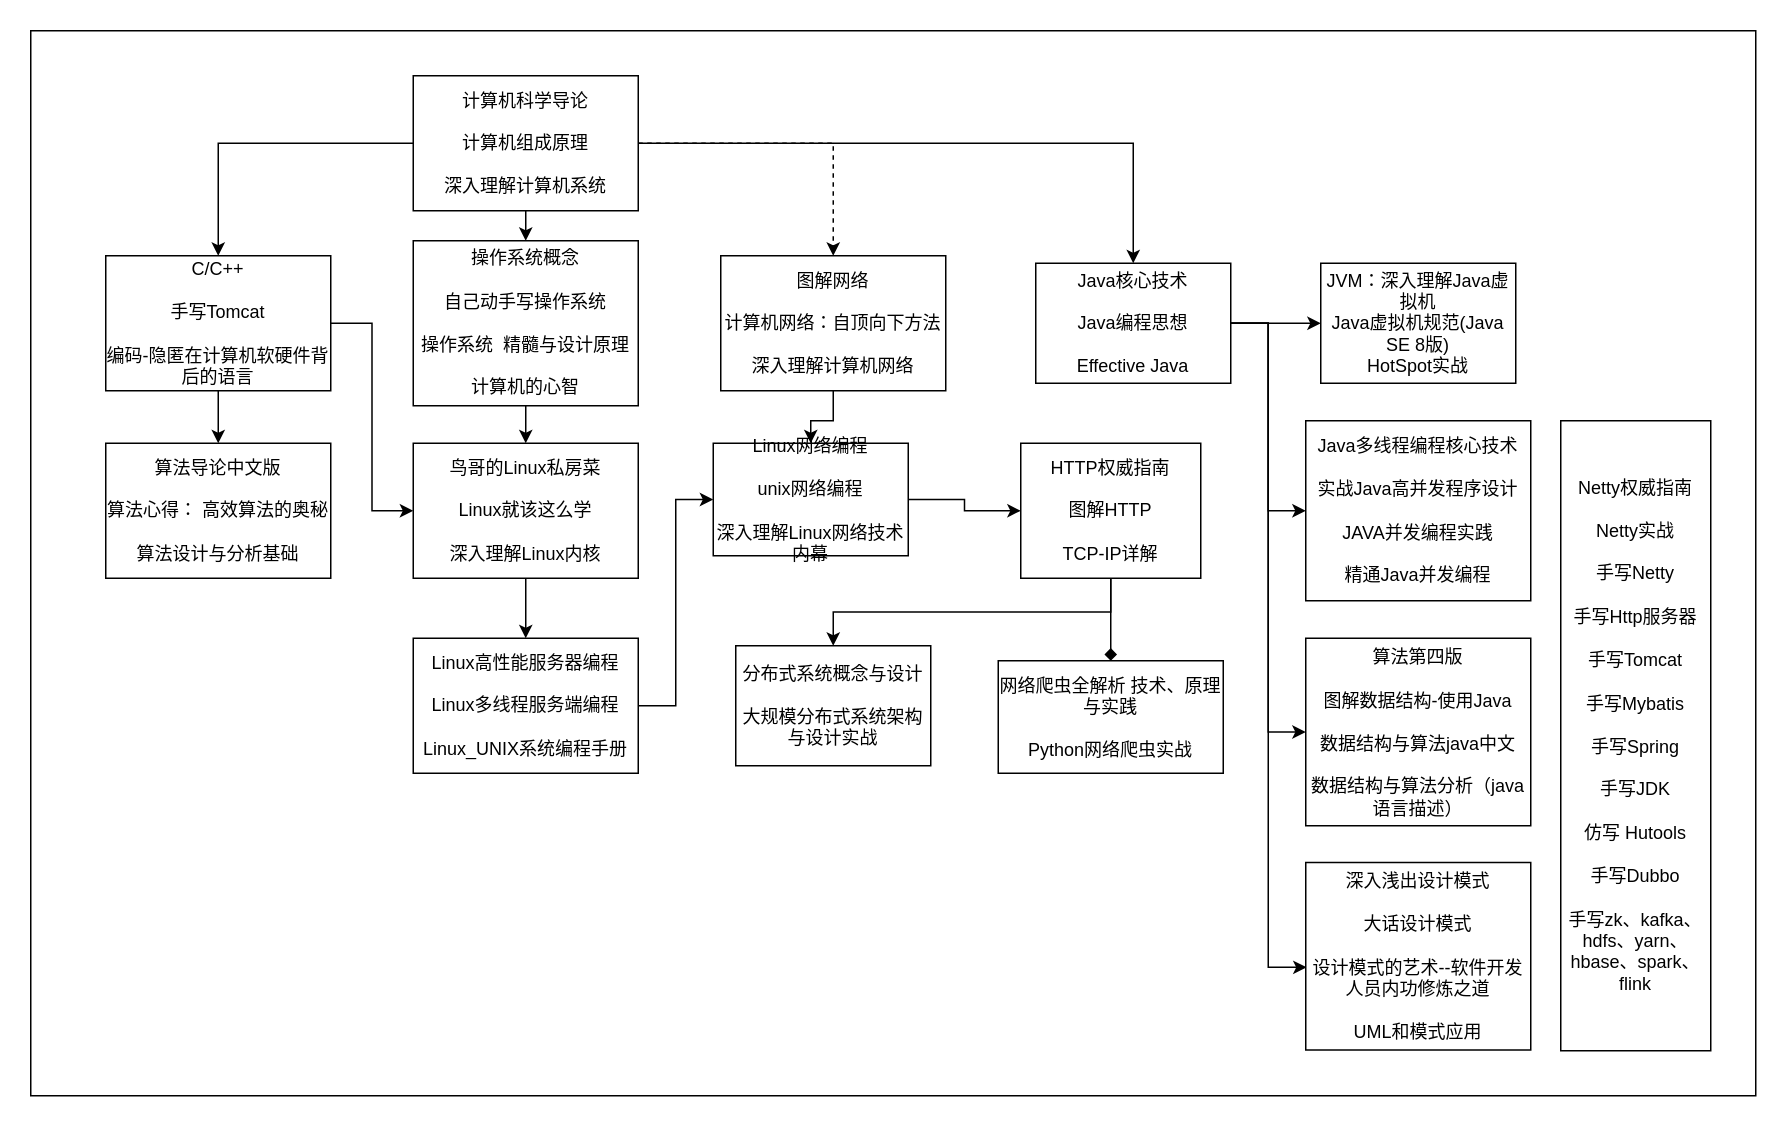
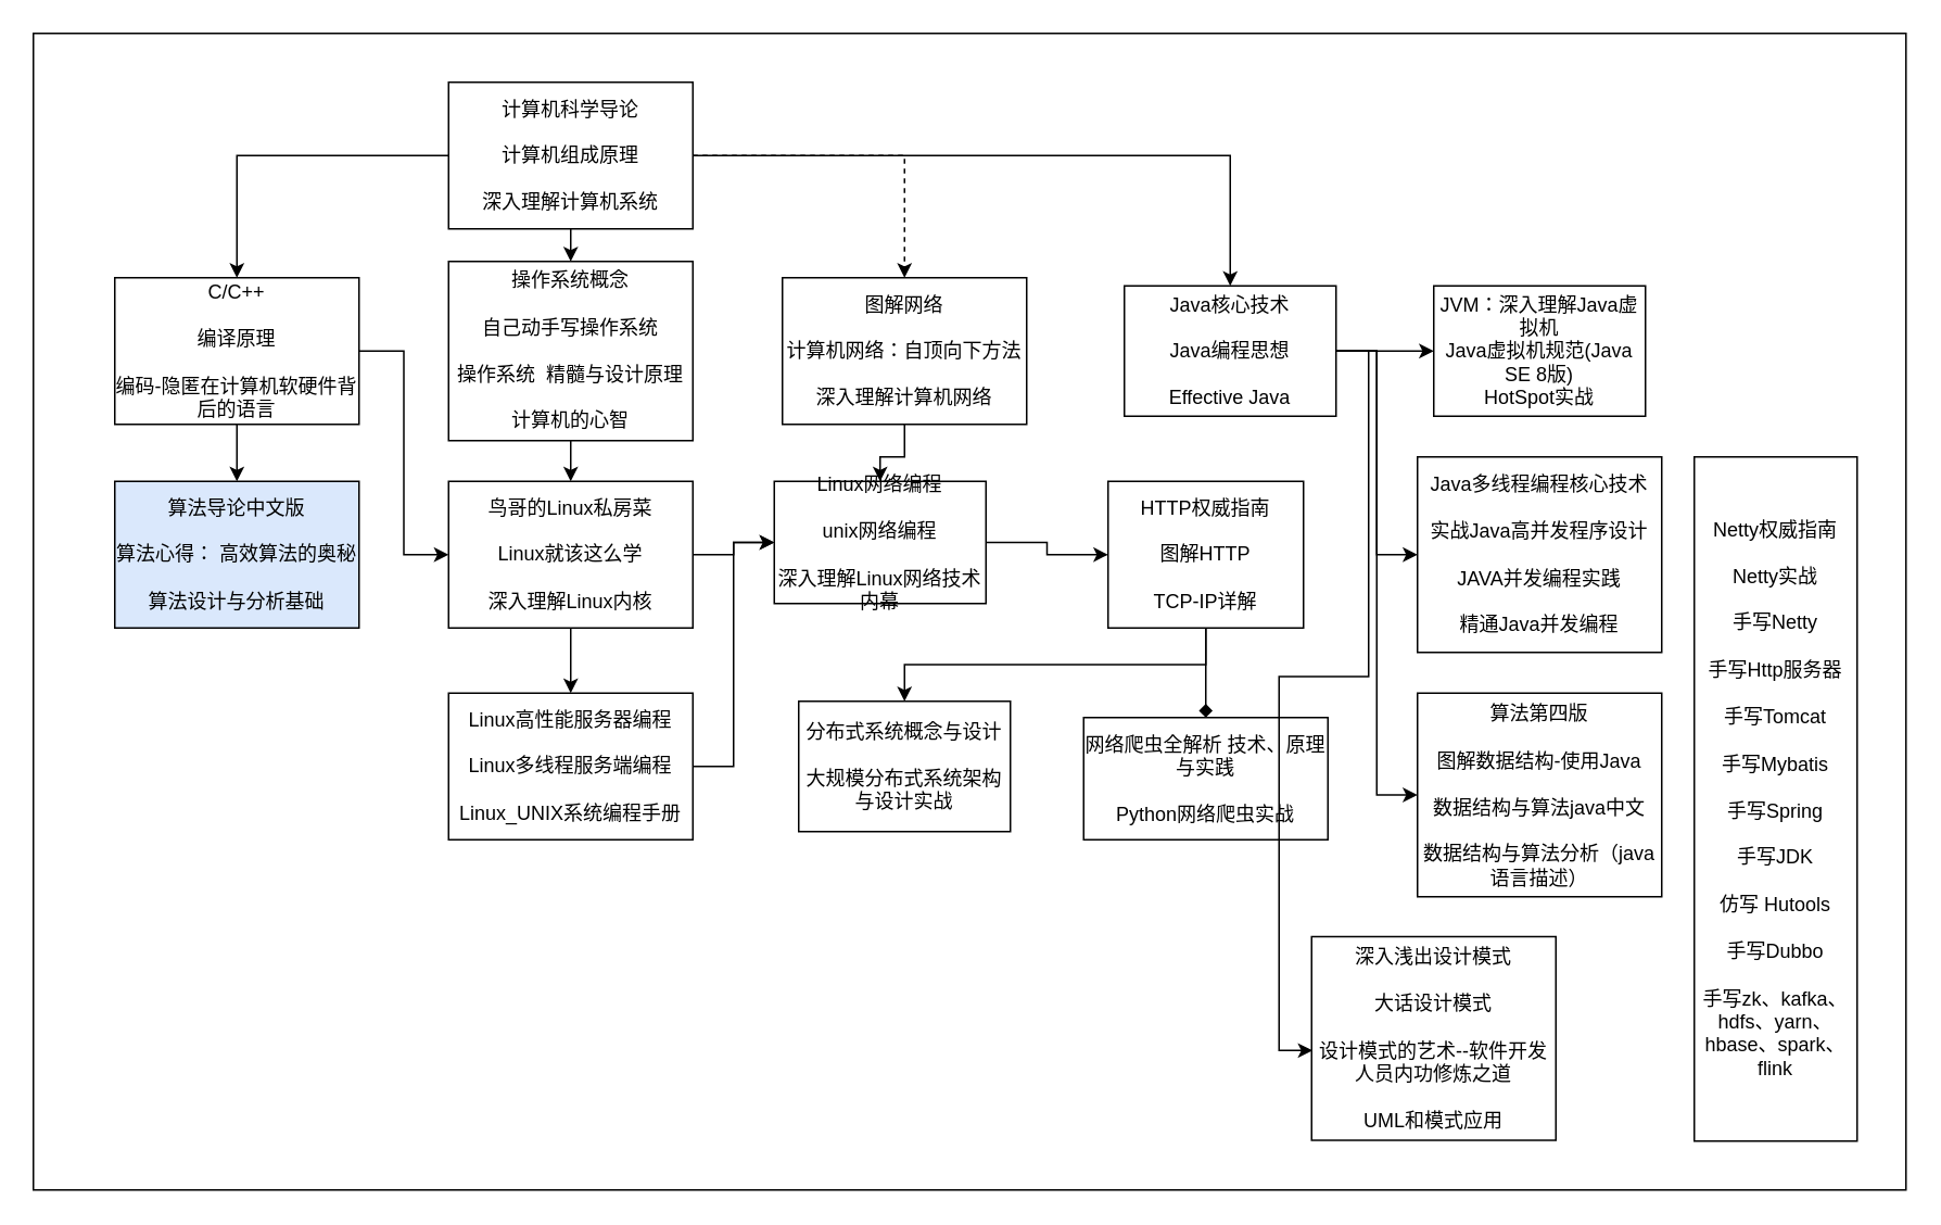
  <mxCell id="0" />
  <mxCell id="1" parent="0" />
  <mxCell id="2" value="" style="rounded=0;whiteSpace=wrap;html=1;" parent="1" vertex="1"><mxGeometry x="20" y="20" width="1150" height="710" as="geometry" /></mxCell>
  <mxCell id="3" style="edgeStyle=orthogonalEdgeStyle;rounded=0;orthogonalLoop=1;jettySize=auto;html=1;exitX=0.5;exitY=1;exitDx=0;exitDy=0;entryX=0.5;entryY=0;entryDx=0;entryDy=0;" parent="1" source="7" target="9" edge="1"><mxGeometry relative="1" as="geometry" /></mxCell>
  <mxCell id="4" style="edgeStyle=orthogonalEdgeStyle;rounded=0;orthogonalLoop=1;jettySize=auto;html=1;exitX=1;exitY=0.5;exitDx=0;exitDy=0;dashed=1;" parent="1" source="7" target="11" edge="1"><mxGeometry relative="1" as="geometry" /></mxCell>
  <mxCell id="5" style="edgeStyle=orthogonalEdgeStyle;rounded=0;orthogonalLoop=1;jettySize=auto;html=1;exitX=0;exitY=0.5;exitDx=0;exitDy=0;" parent="1" source="7" target="24" edge="1"><mxGeometry relative="1" as="geometry" /></mxCell>
  <mxCell id="6" style="edgeStyle=orthogonalEdgeStyle;rounded=0;orthogonalLoop=1;jettySize=auto;html=1;exitX=1;exitY=0.5;exitDx=0;exitDy=0;entryX=0.5;entryY=0;entryDx=0;entryDy=0;" parent="1" source="7" target="34" edge="1"><mxGeometry relative="1" as="geometry" /></mxCell>
  <mxCell id="7" value="计算机科学导论&lt;br&gt;&lt;br&gt;计算机组成原理&lt;br&gt;&lt;br&gt;深入理解计算机系统" style="rounded=0;whiteSpace=wrap;html=1;" parent="1" vertex="1"><mxGeometry x="275" y="50" width="150" height="90" as="geometry" /></mxCell>
  <mxCell id="8" style="edgeStyle=orthogonalEdgeStyle;rounded=0;orthogonalLoop=1;jettySize=auto;html=1;exitX=0.5;exitY=1;exitDx=0;exitDy=0;entryX=0.5;entryY=0;entryDx=0;entryDy=0;" parent="1" source="9" target="17" edge="1"><mxGeometry relative="1" as="geometry" /></mxCell>
  <mxCell id="9" value="操作系统概念&lt;br&gt;&lt;br&gt;自己动手写操作系统&lt;br&gt;&lt;br&gt;操作系统&amp;nbsp; 精髓与设计原理&lt;br&gt;&lt;br&gt;计算机的心智" style="rounded=0;whiteSpace=wrap;html=1;" parent="1" vertex="1"><mxGeometry x="275" y="160" width="150" height="110" as="geometry" /></mxCell>
  <mxCell id="10" style="edgeStyle=orthogonalEdgeStyle;rounded=0;orthogonalLoop=1;jettySize=auto;html=1;exitX=0.5;exitY=1;exitDx=0;exitDy=0;" parent="1" source="11" target="19" edge="1"><mxGeometry relative="1" as="geometry" /></mxCell>
  <mxCell id="11" value="图解网络&lt;br&gt;&lt;br&gt;计算机网络：自顶向下方法&lt;br&gt;&lt;br&gt;深入理解计算机网络" style="rounded=0;whiteSpace=wrap;html=1;" parent="1" vertex="1"><mxGeometry x="480" y="170" width="150" height="90" as="geometry" /></mxCell>
  <mxCell id="12" style="edgeStyle=orthogonalEdgeStyle;rounded=0;orthogonalLoop=1;jettySize=auto;html=1;exitX=0.5;exitY=1;exitDx=0;exitDy=0;" parent="1" source="14" target="29" edge="1"><mxGeometry relative="1" as="geometry" /></mxCell>
  <mxCell id="13" style="edgeStyle=orthogonalEdgeStyle;rounded=0;orthogonalLoop=1;jettySize=auto;html=1;exitX=0.5;exitY=1;exitDx=0;exitDy=0;entryX=0.5;entryY=0;entryDx=0;entryDy=0;endArrow=diamond;" parent="1" source="14" target="27" edge="1"><mxGeometry relative="1" as="geometry" /></mxCell>
  <mxCell id="14" value="HTTP权威指南&lt;br&gt;&lt;br&gt;图解HTTP&lt;br&gt;&lt;br&gt;TCP-IP详解" style="rounded=0;whiteSpace=wrap;html=1;" parent="1" vertex="1"><mxGeometry x="680" y="295" width="120" height="90" as="geometry" /></mxCell>
+ <mxCell id="15" style="edgeStyle=orthogonalEdgeStyle;rounded=0;orthogonalLoop=1;jettySize=auto;html=1;exitX=1;exitY=0.5;exitDx=0;exitDy=0;" parent="1" source="17" target="19" edge="1"><mxGeometry relative="1" as="geometry" /></mxCell>
  <mxCell id="16" style="edgeStyle=orthogonalEdgeStyle;rounded=0;orthogonalLoop=1;jettySize=auto;html=1;exitX=0.5;exitY=1;exitDx=0;exitDy=0;entryX=0.5;entryY=0;entryDx=0;entryDy=0;" parent="1" source="17" target="21" edge="1"><mxGeometry relative="1" as="geometry" /></mxCell>
  <mxCell id="17" value="鸟哥的Linux私房菜&lt;br&gt;&lt;br&gt;Linux就该这么学&lt;br&gt;&lt;br&gt;深入理解Linux内核" style="rounded=0;whiteSpace=wrap;html=1;" parent="1" vertex="1"><mxGeometry x="275" y="295" width="150" height="90" as="geometry" /></mxCell>
  <mxCell id="18" style="edgeStyle=orthogonalEdgeStyle;rounded=0;orthogonalLoop=1;jettySize=auto;html=1;exitX=1;exitY=0.5;exitDx=0;exitDy=0;entryX=0;entryY=0.5;entryDx=0;entryDy=0;" parent="1" source="19" target="14" edge="1"><mxGeometry relative="1" as="geometry" /></mxCell>
  <mxCell id="19" value="Linux网络编程&lt;br&gt;&lt;br&gt;unix网络编程&lt;br&gt;&lt;br&gt;深入理解Linux网络技术内幕" style="rounded=0;whiteSpace=wrap;html=1;" parent="1" vertex="1"><mxGeometry x="475" y="295" width="130" height="75" as="geometry" /></mxCell>
  <mxCell id="20" style="edgeStyle=orthogonalEdgeStyle;rounded=0;orthogonalLoop=1;jettySize=auto;html=1;exitX=1;exitY=0.5;exitDx=0;exitDy=0;entryX=0;entryY=0.5;entryDx=0;entryDy=0;" parent="1" source="21" target="19" edge="1"><mxGeometry relative="1" as="geometry" /></mxCell>
  <mxCell id="21" value="Linux高性能服务器编程&lt;br&gt;&lt;br&gt;Linux多线程服务端编程&lt;br&gt;&lt;br&gt;Linux_UNIX系统编程手册" style="rounded=0;whiteSpace=wrap;html=1;" parent="1" vertex="1"><mxGeometry x="275" y="425" width="150" height="90" as="geometry" /></mxCell>
  <mxCell id="22" style="edgeStyle=orthogonalEdgeStyle;rounded=0;orthogonalLoop=1;jettySize=auto;html=1;exitX=1;exitY=0.5;exitDx=0;exitDy=0;entryX=0;entryY=0.5;entryDx=0;entryDy=0;" parent="1" source="24" target="17" edge="1"><mxGeometry relative="1" as="geometry" /></mxCell>
  <mxCell id="23" style="edgeStyle=orthogonalEdgeStyle;rounded=0;orthogonalLoop=1;jettySize=auto;html=1;exitX=0.5;exitY=1;exitDx=0;exitDy=0;entryX=0.5;entryY=0;entryDx=0;entryDy=0;" parent="1" source="24" target="26" edge="1"><mxGeometry relative="1" as="geometry" /></mxCell>
- <mxCell id="24" value="C/C++&lt;br&gt;&lt;br&gt;手写Tomcat&lt;br&gt;&lt;br&gt;编码-隐匿在计算机软硬件背后的语言" style="rounded=0;whiteSpace=wrap;html=1;" parent="1" vertex="1"><mxGeometry x="70" y="170" width="150" height="90" as="geometry" /></mxCell>
+ <mxCell id="24" value="C/C++&lt;br&gt;&lt;br&gt;编译原理&lt;br&gt;&lt;br&gt;编码-隐匿在计算机软硬件背后的语言" style="rounded=0;whiteSpace=wrap;html=1;" parent="1" vertex="1"><mxGeometry x="70" y="170" width="150" height="90" as="geometry" /></mxCell>
  <mxCell id="25" value="算法第四版&lt;br&gt;&lt;br&gt;图解数据结构-使用Java&lt;br&gt;&lt;br&gt;数据结构与算法java中文&lt;br&gt;&lt;br&gt;数据结构与算法分析（java语言描述）" style="rounded=0;whiteSpace=wrap;html=1;" parent="1" vertex="1"><mxGeometry x="870" y="425" width="150" height="125" as="geometry" /></mxCell>
- <mxCell id="26" value="算法导论中文版&lt;br&gt;&lt;br&gt;算法心得： 高效算法的奥秘&lt;br&gt;&lt;br&gt;算法设计与分析基础" style="rounded=0;whiteSpace=wrap;html=1;" parent="1" vertex="1"><mxGeometry x="70" y="295" width="150" height="90" as="geometry" /></mxCell>
+ <mxCell id="26" value="算法导论中文版&lt;br&gt;&lt;br&gt;算法心得： 高效算法的奥秘&lt;br&gt;&lt;br&gt;算法设计与分析基础" style="rounded=0;whiteSpace=wrap;html=1;fillColor=#dae8fc;" parent="1" vertex="1"><mxGeometry x="70" y="295" width="150" height="90" as="geometry" /></mxCell>
  <mxCell id="27" value="网络爬虫全解析 技术、原理与实践&lt;br&gt;&lt;br&gt;Python网络爬虫实战" style="rounded=0;whiteSpace=wrap;html=1;" parent="1" vertex="1"><mxGeometry x="665" y="440" width="150" height="75" as="geometry" /></mxCell>
  <mxCell id="28" value="Java多线程编程核心技术&lt;br&gt;&lt;br&gt;实战Java高并发程序设计&lt;br&gt;&lt;br&gt;JAVA并发编程实践&lt;br&gt;&lt;br&gt;精通Java并发编程" style="rounded=0;whiteSpace=wrap;html=1;" parent="1" vertex="1"><mxGeometry x="870" y="280" width="150" height="120" as="geometry" /></mxCell>
  <mxCell id="29" value="分布式系统概念与设计&lt;br&gt;&lt;br&gt;大规模分布式系统架构与设计实战" style="rounded=0;whiteSpace=wrap;html=1;" parent="1" vertex="1"><mxGeometry x="490" y="430" width="130" height="80" as="geometry" /></mxCell>
  <mxCell id="30" style="edgeStyle=orthogonalEdgeStyle;rounded=0;orthogonalLoop=1;jettySize=auto;html=1;exitX=1;exitY=0.5;exitDx=0;exitDy=0;entryX=0;entryY=0.5;entryDx=0;entryDy=0;" parent="1" source="34" target="28" edge="1"><mxGeometry relative="1" as="geometry" /></mxCell>
  <mxCell id="31" style="edgeStyle=orthogonalEdgeStyle;rounded=0;orthogonalLoop=1;jettySize=auto;html=1;exitX=1;exitY=0.5;exitDx=0;exitDy=0;" parent="1" source="34" target="35" edge="1"><mxGeometry relative="1" as="geometry" /></mxCell>
  <mxCell id="32" style="edgeStyle=orthogonalEdgeStyle;rounded=0;orthogonalLoop=1;jettySize=auto;html=1;exitX=1;exitY=0.5;exitDx=0;exitDy=0;entryX=0;entryY=0.5;entryDx=0;entryDy=0;" parent="1" source="34" target="25" edge="1"><mxGeometry relative="1" as="geometry" /></mxCell>
  <mxCell id="33" style="edgeStyle=orthogonalEdgeStyle;rounded=0;orthogonalLoop=1;jettySize=auto;html=1;exitX=1;exitY=0.5;exitDx=0;exitDy=0;entryX=0.004;entryY=0.559;entryDx=0;entryDy=0;entryPerimeter=0;" parent="1" source="34" target="37" edge="1"><mxGeometry relative="1" as="geometry" /></mxCell>
  <mxCell id="34" value="Java核心技术&lt;br&gt;&lt;br&gt;Java编程思想&lt;br&gt;&lt;br&gt;Effective Java" style="rounded=0;whiteSpace=wrap;html=1;" parent="1" vertex="1"><mxGeometry x="690" y="175" width="130" height="80" as="geometry" /></mxCell>
  <mxCell id="35" value="JVM：深入理解Java虚拟机&lt;br&gt;Java虚拟机规范(Java SE 8版)&lt;br&gt;HotSpot实战" style="rounded=0;whiteSpace=wrap;html=1;" parent="1" vertex="1"><mxGeometry x="880" y="175" width="130" height="80" as="geometry" /></mxCell>
  <mxCell id="36" value="Netty权威指南&lt;br&gt;&lt;br&gt;Netty实战&lt;br&gt;&lt;br&gt;手写Netty&lt;br&gt;&lt;br&gt;手写Http服务器&lt;br&gt;&lt;br&gt;手写Tomcat&lt;br&gt;&lt;br&gt;手写Mybatis&lt;br&gt;&lt;br&gt;手写Spring&lt;br&gt;&lt;br&gt;手写JDK&lt;br&gt;&lt;br&gt;仿写 Hutools&lt;br&gt;&lt;br&gt;手写Dubbo&lt;br&gt;&lt;br&gt;手写zk、kafka、hdfs、yarn、hbase、spark、flink" style="rounded=0;whiteSpace=wrap;html=1;" parent="1" vertex="1"><mxGeometry x="1040" y="280" width="100" height="420" as="geometry" /></mxCell>
- <mxCell id="37" value="深入浅出设计模式&lt;br&gt;&lt;br&gt;大话设计模式&lt;br&gt;&lt;br&gt;设计模式的艺术--软件开发人员内功修炼之道&lt;br&gt;&lt;br&gt;UML和模式应用" style="rounded=0;whiteSpace=wrap;html=1;" parent="1" vertex="1"><mxGeometry x="870" y="574.5" width="150" height="125" as="geometry" /></mxCell>
+ <mxCell id="37" value="深入浅出设计模式&lt;br&gt;&lt;br&gt;大话设计模式&lt;br&gt;&lt;br&gt;设计模式的艺术--软件开发人员内功修炼之道&lt;br&gt;&lt;br&gt;UML和模式应用" style="rounded=0;whiteSpace=wrap;html=1;" parent="1" vertex="1"><mxGeometry x="805" y="574.5" width="150" height="125" as="geometry" /></mxCell>
